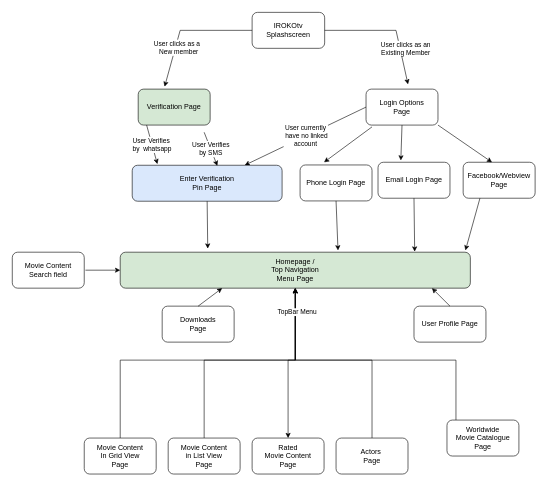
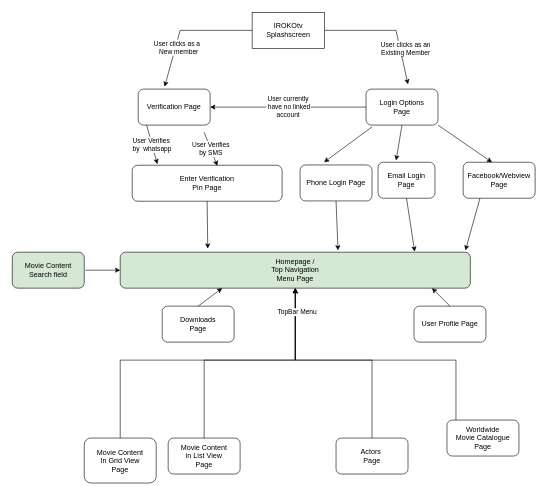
  <mxCell id="0" />
  <mxCell id="1" parent="0" />
  <mxCell id="2" value="User Clicks Login Button" style="curved=1;startArrow=none;;exitX=0.992;exitY=0.233;entryX=1.013;entryY=0.704;" parent="1" edge="1"><mxGeometry relative="1" as="geometry"><Array as="points"><mxPoint x="573" y="454" /></Array><mxPoint x="415" y="383.758" as="targetPoint" /></mxGeometry></mxCell>
  <mxCell id="3" value="User Clicks Menu" style="curved=1;startArrow=none;;exitX=0.991;exitY=0.687;entryX=0.25;entryY=0;" parent="1" edge="1"><mxGeometry relative="1" as="geometry"><Array as="points"><mxPoint x="658" y="660" /></Array><mxPoint x="342" y="614.483" as="sourcePoint" /></mxGeometry></mxCell>
  <mxCell id="4" value="User Clicks Back" style="curved=1;startArrow=none;;exitX=0.988;exitY=0.091;entryX=0.991;entryY=0.635;" parent="1" edge="1"><mxGeometry relative="1" as="geometry"><Array as="points"><mxPoint x="797" y="660" /></Array><mxPoint x="342" y="612.685" as="targetPoint" /></mxGeometry></mxCell>
- <mxCell id="5" value="IROKOtv Splashscreen" style="rounded=1;whiteSpace=wrap;html=1;" parent="1" vertex="1"><mxGeometry x="420" y="20" width="121" height="60" as="geometry" /></mxCell>
- <mxCell id="6" value="Verification Page" style="rounded=1;whiteSpace=wrap;html=1;fillColor=#d5e8d4;" parent="1" vertex="1"><mxGeometry x="230" y="148" width="120" height="60" as="geometry" /></mxCell>
+ <mxCell id="5" value="IROKOtv Splashscreen" style="whiteSpace=wrap;html=1;rounded=0;" parent="1" vertex="1"><mxGeometry x="420" y="20" width="121" height="60" as="geometry" /></mxCell>
+ <mxCell id="6" value="Verification Page" style="rounded=1;whiteSpace=wrap;html=1;" parent="1" vertex="1"><mxGeometry x="230" y="148" width="120" height="60" as="geometry" /></mxCell>
  <mxCell id="7" value="Login Options&lt;br&gt;Page" style="rounded=1;whiteSpace=wrap;html=1;" parent="1" vertex="1"><mxGeometry x="610" y="148" width="120" height="60" as="geometry" /></mxCell>
  <mxCell id="8" value="User clicks as an &lt;br&gt;Existing Member" style="endArrow=classic;html=1;rounded=0;exitX=1;exitY=0.5;exitDx=0;exitDy=0;" parent="1" source="5" edge="1"><mxGeometry x="0.451" y="9" width="50" height="50" relative="1" as="geometry"><mxPoint x="440" y="90" as="sourcePoint" /><mxPoint x="680" y="140" as="targetPoint" /><Array as="points"><mxPoint x="660" y="50" /></Array><mxPoint as="offset" /></mxGeometry></mxCell>
  <mxCell id="9" value="User clicks as a&amp;nbsp;&lt;br&gt;&amp;nbsp;New member" style="endArrow=classic;html=1;rounded=0;exitX=0;exitY=0.5;exitDx=0;exitDy=0;entryX=0.367;entryY=-0.067;entryDx=0;entryDy=0;entryPerimeter=0;" parent="1" source="5" target="6" edge="1"><mxGeometry x="0.368" y="4" width="50" height="50" relative="1" as="geometry"><mxPoint x="620" y="60" as="sourcePoint" /><mxPoint x="700" y="150" as="targetPoint" /><Array as="points"><mxPoint x="300" y="50" /></Array><mxPoint as="offset" /></mxGeometry></mxCell>
- <mxCell id="10" value="User currently&lt;br&gt;&amp;nbsp;have no linked &lt;br&gt;account" style="endArrow=classic;html=1;rounded=0;exitX=0;exitY=0.5;exitDx=0;exitDy=0;" parent="1" source="7" target="17" edge="1"><mxGeometry width="50" height="50" relative="1" as="geometry"><mxPoint x="440" y="80" as="sourcePoint" /><mxPoint x="490" y="30" as="targetPoint" /></mxGeometry></mxCell>
+ <mxCell id="10" value="User currently&lt;br&gt;&amp;nbsp;have no linked &lt;br&gt;account" style="endArrow=classic;html=1;rounded=0;exitX=0;exitY=0.5;exitDx=0;exitDy=0;entryX=1;entryY=0.5;entryDx=0;entryDy=0;" parent="1" source="7" target="6" edge="1"><mxGeometry width="50" height="50" relative="1" as="geometry"><mxPoint x="440" y="80" as="sourcePoint" /><mxPoint x="490" y="30" as="targetPoint" /></mxGeometry></mxCell>
  <mxCell id="11" value="Phone Login Page" style="rounded=1;whiteSpace=wrap;html=1;" parent="1" vertex="1"><mxGeometry x="500" y="274.5" width="120" height="60" as="geometry" /></mxCell>
- <mxCell id="12" value="Email Login Page" style="rounded=1;whiteSpace=wrap;html=1;" parent="1" vertex="1"><mxGeometry x="630" y="270" width="120" height="60" as="geometry" /></mxCell>
+ <mxCell id="12" value="Email Login Page" style="rounded=1;whiteSpace=wrap;html=1;" parent="1" vertex="1"><mxGeometry x="630" y="270" width="95" height="60" as="geometry" /></mxCell>
  <mxCell id="13" value="Facebook/Webview Page" style="rounded=1;whiteSpace=wrap;html=1;" parent="1" vertex="1"><mxGeometry x="772" y="270" width="120" height="60" as="geometry" /></mxCell>
  <mxCell id="14" value="" style="endArrow=classic;html=1;rounded=0;exitX=0.083;exitY=1.05;exitDx=0;exitDy=0;exitPerimeter=0;" parent="1" source="7" edge="1"><mxGeometry width="50" height="50" relative="1" as="geometry"><mxPoint x="440" y="260" as="sourcePoint" /><mxPoint x="540" y="270" as="targetPoint" /></mxGeometry></mxCell>
  <mxCell id="15" value="" style="endArrow=classic;html=1;rounded=0;exitX=0.083;exitY=1.05;exitDx=0;exitDy=0;exitPerimeter=0;entryX=0.317;entryY=-0.05;entryDx=0;entryDy=0;entryPerimeter=0;" parent="1" target="12" edge="1"><mxGeometry width="50" height="50" relative="1" as="geometry"><mxPoint x="670" y="208" as="sourcePoint" /><mxPoint x="590" y="267" as="targetPoint" /></mxGeometry></mxCell>
  <mxCell id="16" value="" style="endArrow=classic;html=1;rounded=0;exitX=1;exitY=1;exitDx=0;exitDy=0;entryX=0.417;entryY=0;entryDx=0;entryDy=0;entryPerimeter=0;" parent="1" source="7" edge="1"><mxGeometry width="50" height="50" relative="1" as="geometry"><mxPoint x="640" y="231" as="sourcePoint" /><mxPoint x="820.04" y="270" as="targetPoint" /></mxGeometry></mxCell>
- <mxCell id="17" value="Enter Verification &lt;br&gt;Pin Page" style="rounded=1;whiteSpace=wrap;html=1;fillColor=#dae8fc;" parent="1" vertex="1"><mxGeometry x="220" y="275" width="250" height="60" as="geometry" /></mxCell>
+ <mxCell id="17" value="Enter Verification &lt;br&gt;Pin Page" style="rounded=1;whiteSpace=wrap;html=1;" parent="1" vertex="1"><mxGeometry x="220" y="275" width="250" height="60" as="geometry" /></mxCell>
  <mxCell id="18" value="User Verifies&amp;nbsp;&lt;br&gt;by&amp;nbsp; whatsapp" style="endArrow=classic;html=1;rounded=0;entryX=0.168;entryY=-0.033;entryDx=0;entryDy=0;entryPerimeter=0;exitX=0.117;exitY=1;exitDx=0;exitDy=0;exitPerimeter=0;" parent="1" source="6" target="17" edge="1"><mxGeometry width="50" height="50" relative="1" as="geometry"><mxPoint x="440" y="250" as="sourcePoint" /><mxPoint x="197" y="276.98" as="targetPoint" /></mxGeometry></mxCell>
  <mxCell id="19" value="User Verifies&lt;br&gt;by SMS" style="endArrow=classic;html=1;rounded=0;entryX=0.568;entryY=0.017;entryDx=0;entryDy=0;entryPerimeter=0;" parent="1" target="17" edge="1"><mxGeometry width="50" height="50" relative="1" as="geometry"><mxPoint x="340" y="220" as="sourcePoint" /><mxPoint x="207" y="287" as="targetPoint" /></mxGeometry></mxCell>
- <mxCell id="20" value="" style="edgeStyle=orthogonalEdgeStyle;rounded=0;orthogonalLoop=1;jettySize=auto;html=1;" parent="1" source="21" target="28" edge="1"><mxGeometry relative="1" as="geometry"><Array as="points"><mxPoint x="492" y="600" /><mxPoint x="480" y="600" /></Array></mxGeometry></mxCell>
  <mxCell id="21" value="Homepage /&lt;br&gt;Top Navigation &lt;br&gt;Menu Page" style="rounded=1;whiteSpace=wrap;html=1;fillColor=#d5e8d4;" parent="1" vertex="1"><mxGeometry x="200" y="420" width="584" height="60" as="geometry" /></mxCell>
  <mxCell id="22" value="" style="endArrow=classic;html=1;rounded=0;exitX=0.5;exitY=1;exitDx=0;exitDy=0;entryX=0.25;entryY=-0.1;entryDx=0;entryDy=0;entryPerimeter=0;" parent="1" source="17" target="21" edge="1"><mxGeometry width="50" height="50" relative="1" as="geometry"><mxPoint x="440" y="320" as="sourcePoint" /><mxPoint x="450" y="410" as="targetPoint" /></mxGeometry></mxCell>
  <mxCell id="23" value="" style="endArrow=classic;html=1;rounded=0;entryX=0.986;entryY=-0.05;entryDx=0;entryDy=0;entryPerimeter=0;" parent="1" target="21" edge="1"><mxGeometry width="50" height="50" relative="1" as="geometry"><mxPoint x="800" y="330" as="sourcePoint" /><mxPoint x="844" y="403" as="targetPoint" /></mxGeometry></mxCell>
  <mxCell id="24" value="" style="endArrow=classic;html=1;rounded=0;exitX=0.5;exitY=1;exitDx=0;exitDy=0;entryX=0.841;entryY=-0.017;entryDx=0;entryDy=0;entryPerimeter=0;" parent="1" source="12" target="21" edge="1"><mxGeometry width="50" height="50" relative="1" as="geometry"><mxPoint x="688" y="335" as="sourcePoint" /><mxPoint x="712" y="408" as="targetPoint" /></mxGeometry></mxCell>
  <mxCell id="25" value="" style="endArrow=classic;html=1;rounded=0;exitX=0.5;exitY=1;exitDx=0;exitDy=0;entryX=0.622;entryY=-0.05;entryDx=0;entryDy=0;entryPerimeter=0;" parent="1" source="11" target="21" edge="1"><mxGeometry width="50" height="50" relative="1" as="geometry"><mxPoint x="560" y="340" as="sourcePoint" /><mxPoint x="584" y="413" as="targetPoint" /></mxGeometry></mxCell>
  <mxCell id="26" value="" style="edgeStyle=orthogonalEdgeStyle;rounded=0;orthogonalLoop=1;jettySize=auto;html=1;" parent="1" source="27" target="21" edge="1"><mxGeometry relative="1" as="geometry"><Array as="points"><mxPoint x="620" y="600" /><mxPoint x="492" y="600" /></Array></mxGeometry></mxCell>
  <mxCell id="27" value="Actors&amp;nbsp;&lt;br&gt;Page" style="rounded=1;whiteSpace=wrap;html=1;" parent="1" vertex="1"><mxGeometry x="560" y="730" width="120" height="60" as="geometry" /></mxCell>
- <mxCell id="28" value="Rated &lt;br&gt;Movie Content&lt;br&gt;Page" style="rounded=1;whiteSpace=wrap;html=1;" parent="1" vertex="1"><mxGeometry x="420" y="730" width="120" height="60" as="geometry" /></mxCell>
  <mxCell id="29" value="" style="edgeStyle=orthogonalEdgeStyle;rounded=0;orthogonalLoop=1;jettySize=auto;html=1;" parent="1" source="30" target="21" edge="1"><mxGeometry relative="1" as="geometry"><Array as="points"><mxPoint x="340" y="600" /><mxPoint x="492" y="600" /></Array></mxGeometry></mxCell>
  <mxCell id="30" value="Movie Content &lt;br&gt;in List View&lt;br&gt;Page" style="rounded=1;whiteSpace=wrap;html=1;" parent="1" vertex="1"><mxGeometry x="280" y="730" width="120" height="60" as="geometry" /></mxCell>
  <mxCell id="31" value="" style="edgeStyle=orthogonalEdgeStyle;rounded=0;orthogonalLoop=1;jettySize=auto;html=1;" parent="1" source="32" target="21" edge="1"><mxGeometry relative="1" as="geometry"><Array as="points"><mxPoint x="200" y="600" /><mxPoint x="492" y="600" /></Array></mxGeometry></mxCell>
- <mxCell id="32" value="Movie Content &lt;br&gt;In Grid View &lt;br&gt;Page" style="rounded=1;whiteSpace=wrap;html=1;" parent="1" vertex="1"><mxGeometry x="140" y="730" width="120" height="60" as="geometry" /></mxCell>
+ <mxCell id="32" value="Movie Content &lt;br&gt;In Grid View &lt;br&gt;Page" style="rounded=1;whiteSpace=wrap;html=1;" parent="1" vertex="1"><mxGeometry x="140" y="730" width="120" height="75" as="geometry" /></mxCell>
  <mxCell id="33" value="Downloads &lt;br&gt;Page" style="rounded=1;whiteSpace=wrap;html=1;" parent="1" vertex="1"><mxGeometry x="270" y="510" width="120" height="60" as="geometry" /></mxCell>
  <mxCell id="34" value="" style="edgeStyle=orthogonalEdgeStyle;rounded=0;orthogonalLoop=1;jettySize=auto;html=1;" parent="1" source="36" target="21" edge="1"><mxGeometry relative="1" as="geometry"><Array as="points"><mxPoint x="760" y="600" /><mxPoint x="492" y="600" /></Array></mxGeometry></mxCell>
  <mxCell id="35" value="TopBar Menu" style="edgeLabel;html=1;align=center;verticalAlign=middle;resizable=0;points=[];" parent="34" vertex="1" connectable="0"><mxGeometry x="0.842" y="-2" relative="1" as="geometry"><mxPoint as="offset" /></mxGeometry></mxCell>
  <mxCell id="36" value="Worldwide&lt;br&gt;Movie Catalogue &lt;br&gt;Page" style="rounded=1;whiteSpace=wrap;html=1;" parent="1" vertex="1"><mxGeometry x="745" y="700" width="120" height="60" as="geometry" /></mxCell>
  <mxCell id="37" value="User Profile Page" style="rounded=1;whiteSpace=wrap;html=1;" parent="1" vertex="1"><mxGeometry x="690" y="510" width="120" height="60" as="geometry" /></mxCell>
  <mxCell id="38" value="" style="endArrow=classic;html=1;rounded=0;exitX=0.5;exitY=0;exitDx=0;exitDy=0;" parent="1" source="37" edge="1"><mxGeometry width="50" height="50" relative="1" as="geometry"><mxPoint x="670" y="530" as="sourcePoint" /><mxPoint x="720" y="480" as="targetPoint" /></mxGeometry></mxCell>
  <mxCell id="39" value="" style="endArrow=classic;html=1;rounded=0;" parent="1" edge="1"><mxGeometry width="50" height="50" relative="1" as="geometry"><mxPoint x="330" y="510" as="sourcePoint" /><mxPoint x="370" y="480" as="targetPoint" /></mxGeometry></mxCell>
  <mxCell id="40" value="" style="endArrow=classic;html=1;rounded=0;entryX=0;entryY=0.5;entryDx=0;entryDy=0;" edge="1" parent="1" target="21"><mxGeometry width="50" height="50" relative="1" as="geometry"><mxPoint x="142" y="450" as="sourcePoint" /><mxPoint x="152" y="500" as="targetPoint" /></mxGeometry></mxCell>
- <mxCell id="41" value="Movie Content&lt;br&gt;Search field" style="rounded=1;whiteSpace=wrap;html=1;" vertex="1" parent="1"><mxGeometry x="20" y="420" width="120" height="60" as="geometry" /></mxCell>
+ <mxCell id="41" value="Movie Content&lt;br&gt;Search field" style="rounded=1;whiteSpace=wrap;html=1;fillColor=#d5e8d4;" vertex="1" parent="1"><mxGeometry x="20" y="420" width="120" height="60" as="geometry" /></mxCell>
